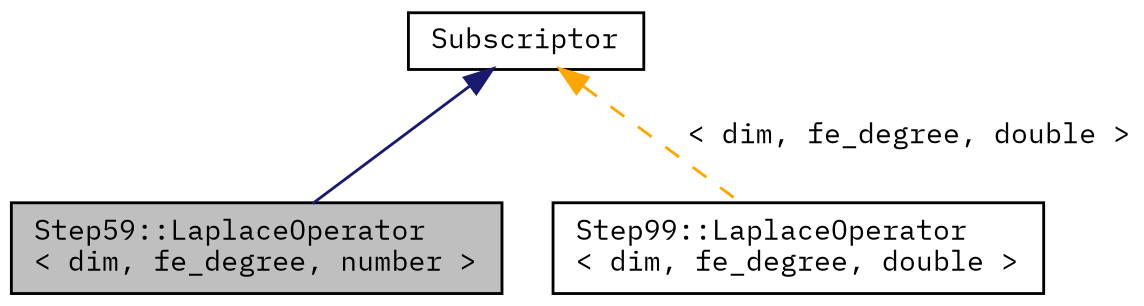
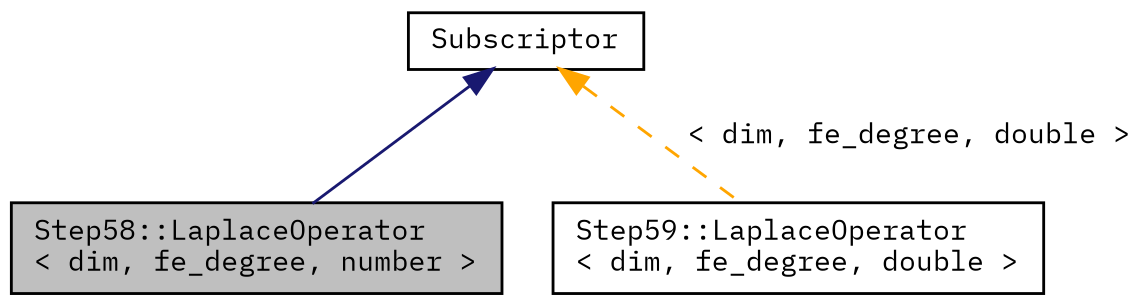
  digraph {
    fontname="IBM Plex Mono"
    node [color=black fillcolor=white fontname="IBM Plex Mono" fontsize=10 shape=record style=filled]
    edge [dir=back fontname="IBM Plex Mono" fontsize=10 labelfontname=Helvetica labelfontsize=10]
-   n1 [fillcolor=grey75 fontcolor=black height=0.2 label="Step59::LaplaceOperator\l\< dim, fe_degree, number \>" width=0.4]
-   n2 [height=0.2 label="Step99::LaplaceOperator\l\< dim, fe_degree, double \>" width=0.4]
+   n1 [fillcolor=grey75 fontcolor=black height=0.2 label="Step58::LaplaceOperator\l\< dim, fe_degree, number \>" width=0.4]
+   n2 [height=0.2 label="Step59::LaplaceOperator\l\< dim, fe_degree, double \>" width=0.4]
    n3 [height=0.2 label=Subscriptor width=0.4]
    n3 -> n1 [color=midnightblue style=solid]
    n3 -> n2 [color=orange label=" \< dim, fe_degree, double \>" style=dashed]
  }
